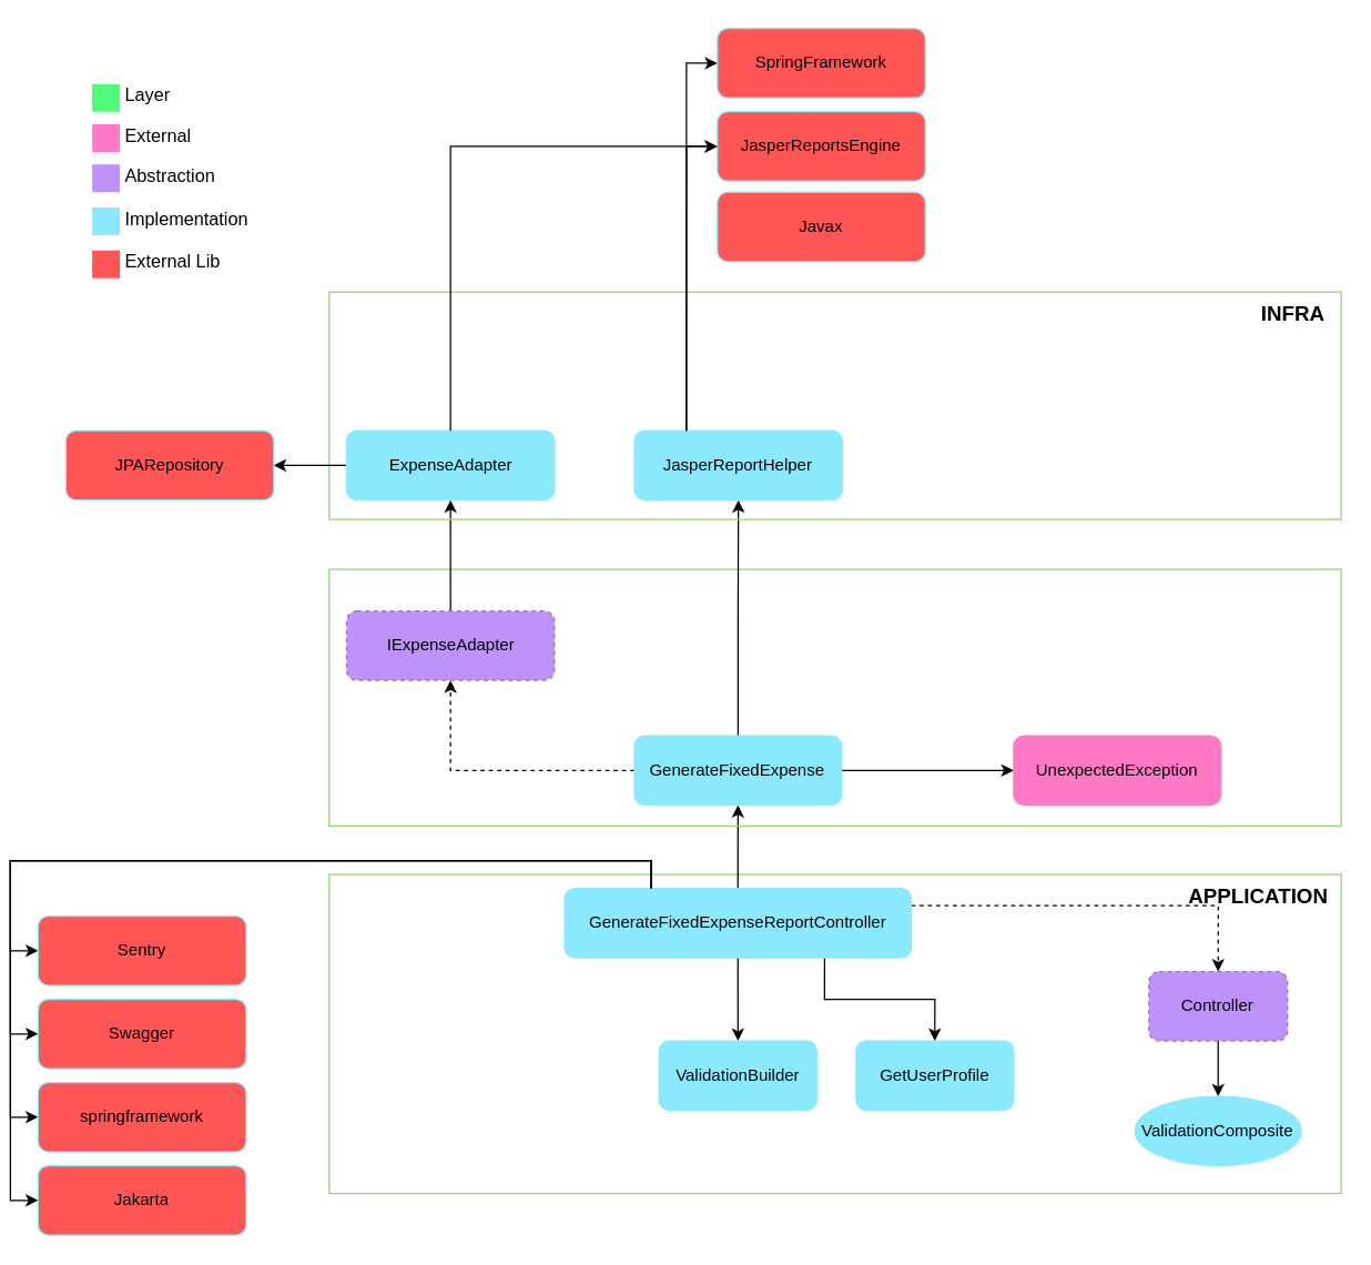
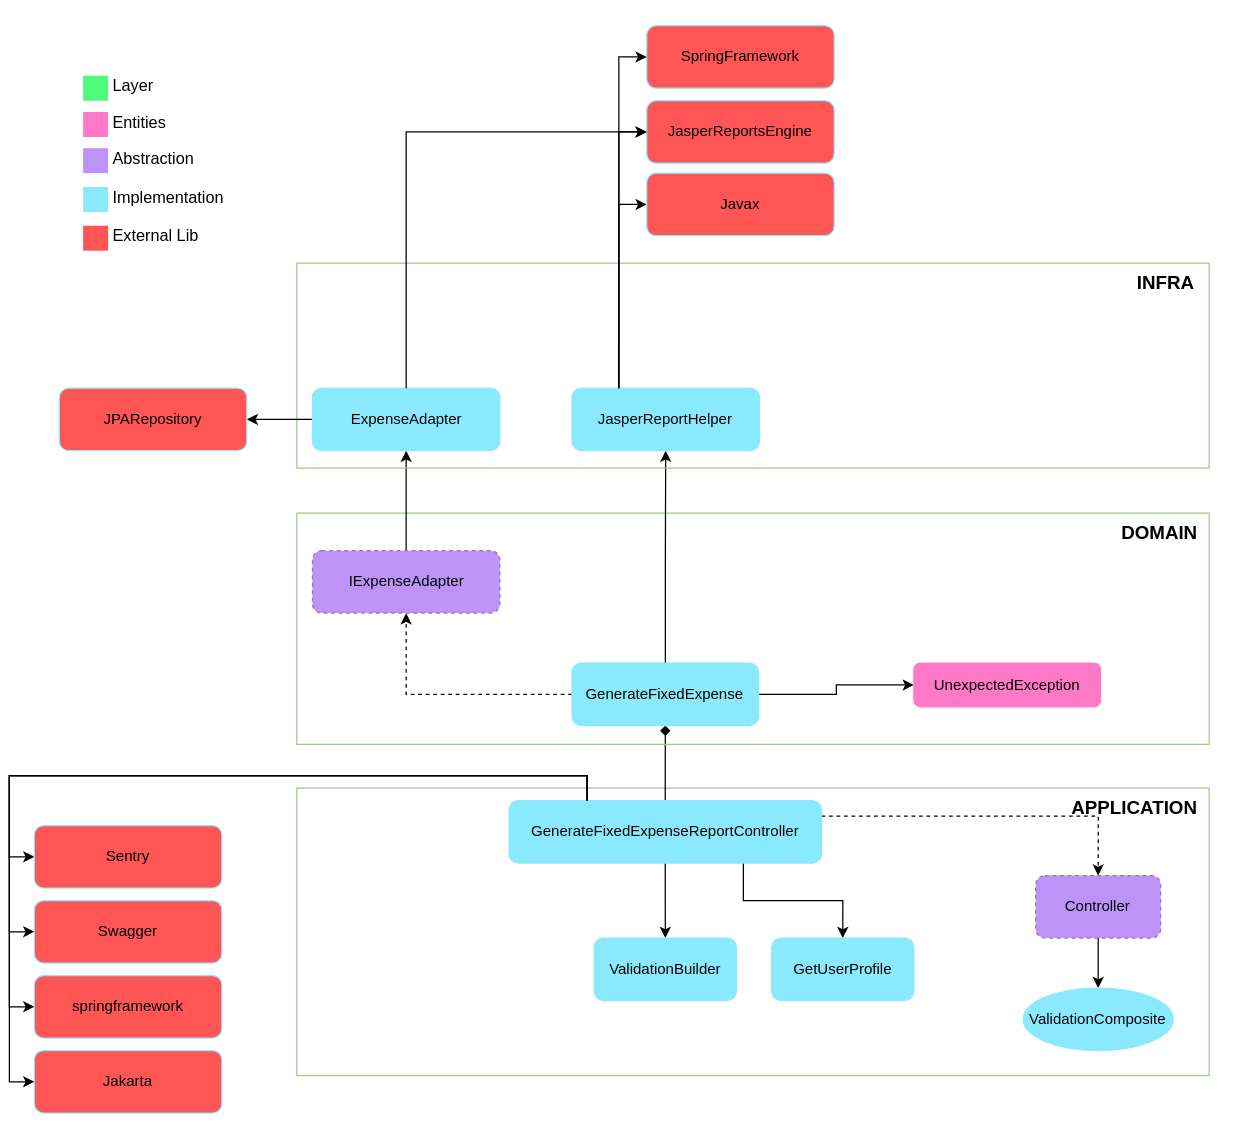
  <mxCell id="0" />
  <mxCell id="1" parent="0" />
  <mxCell id="2" value="" style="rounded=0;whiteSpace=wrap;html=1;strokeColor=#97D077;fillColor=none;" parent="1" vertex="1"><mxGeometry x="230" y="630" width="730" height="230" as="geometry" /></mxCell>
- <mxCell id="3" value="" style="edgeStyle=orthogonalEdgeStyle;rounded=0;orthogonalLoop=1;jettySize=auto;html=1;" parent="1" source="7" target="14" edge="1"><mxGeometry relative="1" as="geometry" /></mxCell>
+ <mxCell id="3" value="" style="edgeStyle=orthogonalEdgeStyle;rounded=0;orthogonalLoop=1;jettySize=auto;html=1;endArrow=diamond;" parent="1" source="7" target="14" edge="1"><mxGeometry relative="1" as="geometry" /></mxCell>
  <mxCell id="4" value="" style="edgeStyle=orthogonalEdgeStyle;rounded=0;orthogonalLoop=1;jettySize=auto;html=1;entryX=0.5;entryY=0;entryDx=0;entryDy=0;dashed=1;exitX=1;exitY=0.25;exitDx=0;exitDy=0;" parent="1" source="7" target="36" edge="1"><mxGeometry relative="1" as="geometry"><mxPoint x="673.45" y="675" as="targetPoint" /></mxGeometry></mxCell>
  <mxCell id="5" value="" style="edgeStyle=orthogonalEdgeStyle;rounded=0;orthogonalLoop=1;jettySize=auto;html=1;entryX=0.5;entryY=0;entryDx=0;entryDy=0;exitX=0.75;exitY=1;exitDx=0;exitDy=0;" parent="1" source="7" target="38" edge="1"><mxGeometry relative="1" as="geometry"><mxPoint x="661.26" y="675" as="targetPoint" /></mxGeometry></mxCell>
  <mxCell id="6" value="" style="edgeStyle=orthogonalEdgeStyle;rounded=0;orthogonalLoop=1;jettySize=auto;html=1;" parent="1" source="7" target="34" edge="1"><mxGeometry relative="1" as="geometry" /></mxCell>
  <mxCell id="7" value="GenerateFixedExpenseReportController" style="rounded=1;whiteSpace=wrap;html=1;strokeColor=#8BE9FD;fillColor=#8BE9FD;" parent="1" vertex="1"><mxGeometry x="399.84" y="640" width="250" height="50" as="geometry" /></mxCell>
  <mxCell id="8" value="&lt;span style=&quot;font-size: 15px;&quot;&gt;&lt;b&gt;APPLICATION&lt;br&gt;&lt;/b&gt;&lt;/span&gt;" style="text;html=1;align=center;verticalAlign=middle;resizable=0;points=[];autosize=1;strokeColor=none;fillColor=none;" parent="1" vertex="1"><mxGeometry x="840" y="630" width="120" height="30" as="geometry" /></mxCell>
  <mxCell id="9" value="" style="rounded=0;whiteSpace=wrap;html=1;strokeColor=#97D077;fillColor=none;" parent="1" vertex="1"><mxGeometry x="230" y="410" width="730" height="185" as="geometry" /></mxCell>
+ <mxCell id="10" value="&lt;span style=&quot;font-size: 15px;&quot;&gt;&lt;b&gt;DOMAIN&lt;/b&gt;&lt;/span&gt;" style="text;html=1;align=center;verticalAlign=middle;resizable=0;points=[];autosize=1;strokeColor=none;fillColor=none;" parent="1" vertex="1"><mxGeometry x="880" y="410" width="80" height="30" as="geometry" /></mxCell>
  <mxCell id="11" value="" style="edgeStyle=orthogonalEdgeStyle;rounded=0;orthogonalLoop=1;jettySize=auto;html=1;entryX=0.5;entryY=1;entryDx=0;entryDy=0;dashed=1;" parent="1" source="14" target="26" edge="1"><mxGeometry relative="1" as="geometry"><mxPoint x="356.88" y="555" as="targetPoint" /></mxGeometry></mxCell>
  <mxCell id="12" value="" style="edgeStyle=orthogonalEdgeStyle;rounded=0;orthogonalLoop=1;jettySize=auto;html=1;" edge="1" parent="1" source="14" target="47"><mxGeometry relative="1" as="geometry" /></mxCell>
  <mxCell id="13" value="" style="edgeStyle=orthogonalEdgeStyle;rounded=0;orthogonalLoop=1;jettySize=auto;html=1;entryX=0.5;entryY=1;entryDx=0;entryDy=0;" edge="1" parent="1" source="14" target="49"><mxGeometry relative="1" as="geometry"><mxPoint x="524.85" y="450" as="targetPoint" /></mxGeometry></mxCell>
  <mxCell id="14" value="GenerateFixedExpense" style="rounded=1;whiteSpace=wrap;html=1;strokeColor=#8BE9FD;fillColor=#8BE9FD;" parent="1" vertex="1"><mxGeometry x="450.17" y="530" width="149.36" height="50" as="geometry" /></mxCell>
  <mxCell id="15" value="" style="rounded=0;whiteSpace=wrap;html=1;strokeColor=none;strokeWidth=3;fillColor=#FF79C6;fontSize=13;fontColor=#F8F8F2;align=right;" parent="1" vertex="1"><mxGeometry x="59" y="89" width="20" height="20" as="geometry" /></mxCell>
- <mxCell id="16" value="&lt;font color=&quot;#000000&quot;&gt;External&lt;/font&gt;" style="text;html=1;resizable=0;points=[];autosize=1;align=left;verticalAlign=middle;spacingTop=-4;fontSize=13;fontColor=#F8F8F2;" parent="1" vertex="1"><mxGeometry x="81" y="89" width="70" height="20" as="geometry" /></mxCell>
+ <mxCell id="16" value="&lt;font color=&quot;#000000&quot;&gt;Entities&lt;/font&gt;" style="text;html=1;resizable=0;points=[];autosize=1;align=left;verticalAlign=middle;spacingTop=-4;fontSize=13;fontColor=#F8F8F2;" parent="1" vertex="1"><mxGeometry x="81" y="89" width="70" height="20" as="geometry" /></mxCell>
  <mxCell id="17" value="" style="rounded=0;whiteSpace=wrap;html=1;strokeColor=none;strokeWidth=3;fillColor=#BD93F9;fontSize=13;fontColor=#F8F8F2;align=right;" parent="1" vertex="1"><mxGeometry x="59" y="118" width="20" height="20" as="geometry" /></mxCell>
  <mxCell id="18" value="&lt;font color=&quot;#000000&quot;&gt;Abstraction&lt;/font&gt;" style="text;html=1;resizable=0;points=[];autosize=1;align=left;verticalAlign=middle;spacingTop=-4;fontSize=13;fontColor=#F8F8F2;" parent="1" vertex="1"><mxGeometry x="81" y="118" width="90" height="20" as="geometry" /></mxCell>
  <mxCell id="19" value="" style="rounded=0;whiteSpace=wrap;html=1;strokeColor=none;strokeWidth=3;fillColor=#8BE9FD;fontSize=13;fontColor=#F8F8F2;align=right;" parent="1" vertex="1"><mxGeometry x="59" y="149" width="20" height="20" as="geometry" /></mxCell>
  <mxCell id="20" value="&lt;font color=&quot;#000000&quot;&gt;Implementation&lt;/font&gt;" style="text;html=1;resizable=0;points=[];autosize=1;align=left;verticalAlign=middle;spacingTop=-4;fontSize=13;fontColor=#F8F8F2;" parent="1" vertex="1"><mxGeometry x="81" y="149" width="110" height="20" as="geometry" /></mxCell>
  <mxCell id="21" value="" style="rounded=0;whiteSpace=wrap;html=1;strokeColor=none;strokeWidth=3;fillColor=#50FA7B;fontSize=13;fontColor=#F8F8F2;align=right;" parent="1" vertex="1"><mxGeometry x="59" y="60" width="20" height="20" as="geometry" /></mxCell>
  <mxCell id="22" value="&lt;font color=&quot;#000000&quot;&gt;Layer&lt;/font&gt;" style="text;html=1;resizable=0;points=[];autosize=1;align=left;verticalAlign=middle;spacingTop=-4;fontSize=13;fontColor=#F8F8F2;strokeColor=none;" parent="1" vertex="1"><mxGeometry x="81" y="60" width="60" height="20" as="geometry" /></mxCell>
  <mxCell id="23" value="" style="rounded=0;whiteSpace=wrap;html=1;strokeColor=none;strokeWidth=3;fillColor=#FF5555;fontSize=13;fontColor=#F8F8F2;align=right;" parent="1" vertex="1"><mxGeometry x="59" y="180" width="20" height="20" as="geometry" /></mxCell>
  <mxCell id="24" value="&lt;font color=&quot;#000000&quot;&gt;External Lib&lt;/font&gt;" style="text;html=1;resizable=0;points=[];autosize=1;align=left;verticalAlign=middle;spacingTop=-4;fontSize=13;fontColor=#F8F8F2;" parent="1" vertex="1"><mxGeometry x="81" y="180" width="90" height="20" as="geometry" /></mxCell>
  <mxCell id="25" value="" style="edgeStyle=orthogonalEdgeStyle;rounded=0;orthogonalLoop=1;jettySize=auto;html=1;" parent="1" source="26" target="29" edge="1"><mxGeometry relative="1" as="geometry" /></mxCell>
  <mxCell id="26" value="IExpenseAdapter" style="rounded=1;whiteSpace=wrap;html=1;strokeColor=#9673a6;fillColor=#BD93F9;dashed=1;" parent="1" vertex="1"><mxGeometry x="242.5" y="440" width="150" height="50" as="geometry" /></mxCell>
  <mxCell id="27" value="" style="rounded=0;whiteSpace=wrap;html=1;strokeColor=#97D077;fillColor=none;" parent="1" vertex="1"><mxGeometry x="230" y="210" width="730" height="164" as="geometry" /></mxCell>
  <mxCell id="28" value="" style="edgeStyle=orthogonalEdgeStyle;rounded=0;orthogonalLoop=1;jettySize=auto;html=1;" parent="1" source="29" target="32" edge="1"><mxGeometry relative="1" as="geometry" /></mxCell>
  <mxCell id="29" value="ExpenseAdapter" style="rounded=1;whiteSpace=wrap;html=1;strokeColor=#8BE9FD;fillColor=#8BE9FD;" parent="1" vertex="1"><mxGeometry x="242.5" y="310" width="150" height="50" as="geometry" /></mxCell>
  <mxCell id="30" value="&lt;b style=&quot;border-color: var(--border-color);&quot;&gt;&lt;font style=&quot;border-color: var(--border-color); font-size: 15px;&quot;&gt;INFRA&lt;br&gt;&lt;/font&gt;&lt;/b&gt;" style="text;html=1;align=center;verticalAlign=middle;resizable=0;points=[];autosize=1;strokeColor=none;fillColor=none;" parent="1" vertex="1"><mxGeometry x="890" y="210" width="70" height="30" as="geometry" /></mxCell>
  <mxCell id="31" value="" style="edgeStyle=orthogonalEdgeStyle;rounded=0;orthogonalLoop=1;jettySize=auto;html=1;" parent="1" edge="1"><mxGeometry relative="1" as="geometry"><mxPoint x="496.9" y="770" as="sourcePoint" /></mxGeometry></mxCell>
  <mxCell id="32" value="JPARepository" style="rounded=1;whiteSpace=wrap;html=1;strokeColor=#8BE9FD;fillColor=#FF5555;" parent="1" vertex="1"><mxGeometry x="40" y="310" width="150" height="50" as="geometry" /></mxCell>
  <mxCell id="33" value="" style="edgeStyle=orthogonalEdgeStyle;rounded=0;orthogonalLoop=1;jettySize=auto;html=1;" parent="1" edge="1"><mxGeometry relative="1" as="geometry"><mxPoint x="631.88" y="310" as="sourcePoint" /></mxGeometry></mxCell>
  <mxCell id="34" value="ValidationBuilder" style="rounded=1;whiteSpace=wrap;html=1;strokeColor=#8BE9FD;fillColor=#8BE9FD;" parent="1" vertex="1"><mxGeometry x="467.97" y="750" width="113.75" height="50" as="geometry" /></mxCell>
  <mxCell id="35" value="" style="edgeStyle=orthogonalEdgeStyle;rounded=0;orthogonalLoop=1;jettySize=auto;html=1;" parent="1" source="36" target="37" edge="1"><mxGeometry relative="1" as="geometry" /></mxCell>
  <mxCell id="36" value="Controller" style="rounded=1;whiteSpace=wrap;html=1;strokeColor=#9673a6;fillColor=#BD93F9;dashed=1;" parent="1" vertex="1"><mxGeometry x="821.25" y="700" width="100" height="50" as="geometry" /></mxCell>
  <mxCell id="37" value="ValidationComposite" style="ellipse;whiteSpace=wrap;html=1;strokeColor=#8BE9FD;fillColor=#8BE9FD;" parent="1" vertex="1"><mxGeometry x="811.25" y="790" width="120" height="50" as="geometry" /></mxCell>
  <mxCell id="38" value="GetUserProfile" style="rounded=1;whiteSpace=wrap;html=1;strokeColor=#8BE9FD;fillColor=#8BE9FD;" parent="1" vertex="1"><mxGeometry x="610" y="750" width="113.75" height="50" as="geometry" /></mxCell>
  <mxCell id="39" value="" style="edgeStyle=orthogonalEdgeStyle;rounded=0;orthogonalLoop=1;jettySize=auto;html=1;entryX=0;entryY=0.5;entryDx=0;entryDy=0;exitX=0.25;exitY=0;exitDx=0;exitDy=0;" parent="1" source="7" target="40" edge="1"><mxGeometry relative="1" as="geometry"><mxPoint x="430" y="685" as="sourcePoint" /><mxPoint x="171" y="675" as="targetPoint" /></mxGeometry></mxCell>
  <mxCell id="40" value="Sentry" style="rounded=1;whiteSpace=wrap;html=1;strokeColor=#8BE9FD;fillColor=#FF5555;" parent="1" vertex="1"><mxGeometry x="20" y="660" width="150" height="50" as="geometry" /></mxCell>
  <mxCell id="41" value="Swagger" style="rounded=1;whiteSpace=wrap;html=1;strokeColor=#8BE9FD;fillColor=#FF5555;" parent="1" vertex="1"><mxGeometry x="20" y="720" width="150" height="50" as="geometry" /></mxCell>
  <mxCell id="42" value="springframework" style="rounded=1;whiteSpace=wrap;html=1;strokeColor=#8BE9FD;fillColor=#FF5555;" parent="1" vertex="1"><mxGeometry x="20" y="780" width="150" height="50" as="geometry" /></mxCell>
  <mxCell id="43" value="" style="edgeStyle=orthogonalEdgeStyle;rounded=0;orthogonalLoop=1;jettySize=auto;html=1;entryX=0;entryY=0.5;entryDx=0;entryDy=0;exitX=0.25;exitY=0;exitDx=0;exitDy=0;" parent="1" source="7" target="41" edge="1"><mxGeometry relative="1" as="geometry"><mxPoint x="470" y="660" as="sourcePoint" /><mxPoint x="30" y="695" as="targetPoint" /></mxGeometry></mxCell>
  <mxCell id="44" value="" style="edgeStyle=orthogonalEdgeStyle;rounded=0;orthogonalLoop=1;jettySize=auto;html=1;entryX=0;entryY=0.5;entryDx=0;entryDy=0;exitX=0.25;exitY=0;exitDx=0;exitDy=0;" parent="1" source="7" target="42" edge="1"><mxGeometry relative="1" as="geometry"><mxPoint x="470" y="660" as="sourcePoint" /><mxPoint x="30" y="755" as="targetPoint" /></mxGeometry></mxCell>
  <mxCell id="45" value="Jakarta" style="rounded=1;whiteSpace=wrap;html=1;strokeColor=#8BE9FD;fillColor=#FF5555;" vertex="1" parent="1"><mxGeometry x="20" y="840" width="150" height="50" as="geometry" /></mxCell>
  <mxCell id="46" value="" style="edgeStyle=orthogonalEdgeStyle;rounded=0;orthogonalLoop=1;jettySize=auto;html=1;entryX=0;entryY=0.5;entryDx=0;entryDy=0;exitX=0.25;exitY=0;exitDx=0;exitDy=0;" edge="1" parent="1" source="7" target="45"><mxGeometry relative="1" as="geometry"><mxPoint x="472" y="650" as="sourcePoint" /><mxPoint x="30" y="815" as="targetPoint" /></mxGeometry></mxCell>
- <mxCell id="47" value="UnexpectedException" style="rounded=1;whiteSpace=wrap;html=1;strokeColor=#FF79C6;fillColor=#FF79C6;" vertex="1" parent="1"><mxGeometry x="723.75" y="530" width="149.36" height="50" as="geometry" /></mxCell>
+ <mxCell id="47" value="UnexpectedException" style="rounded=1;whiteSpace=wrap;html=1;strokeColor=#FF79C6;fillColor=#FF79C6;" vertex="1" parent="1"><mxGeometry x="723.75" y="530" width="149.36" height="35" as="geometry" /></mxCell>
+ <mxCell id="48" value="" style="edgeStyle=orthogonalEdgeStyle;rounded=0;orthogonalLoop=1;jettySize=auto;html=1;entryX=0;entryY=0.5;entryDx=0;entryDy=0;exitX=0.25;exitY=0;exitDx=0;exitDy=0;" edge="1" parent="1" source="49" target="50"><mxGeometry relative="1" as="geometry"><mxPoint x="525.17" y="230" as="targetPoint" /></mxGeometry></mxCell>
  <mxCell id="49" value="JasperReportHelper" style="rounded=1;whiteSpace=wrap;html=1;strokeColor=#8BE9FD;fillColor=#8BE9FD;" vertex="1" parent="1"><mxGeometry x="450.17" y="310" width="150" height="50" as="geometry" /></mxCell>
  <mxCell id="50" value="Javax" style="rounded=1;whiteSpace=wrap;html=1;strokeColor=#8BE9FD;fillColor=#FF5555;" vertex="1" parent="1"><mxGeometry x="510" y="138" width="150" height="50" as="geometry" /></mxCell>
  <mxCell id="51" value="JasperReportsEngine" style="rounded=1;whiteSpace=wrap;html=1;strokeColor=#8BE9FD;fillColor=#FF5555;" vertex="1" parent="1"><mxGeometry x="510" y="80" width="150" height="50" as="geometry" /></mxCell>
  <mxCell id="52" value="" style="edgeStyle=orthogonalEdgeStyle;rounded=0;orthogonalLoop=1;jettySize=auto;html=1;entryX=0;entryY=0.5;entryDx=0;entryDy=0;exitX=0.25;exitY=0;exitDx=0;exitDy=0;" edge="1" parent="1" source="49" target="51"><mxGeometry relative="1" as="geometry"><mxPoint x="498" y="320" as="sourcePoint" /><mxPoint x="520" y="173" as="targetPoint" /></mxGeometry></mxCell>
  <mxCell id="53" value="" style="edgeStyle=orthogonalEdgeStyle;rounded=0;orthogonalLoop=1;jettySize=auto;html=1;entryX=0;entryY=0.5;entryDx=0;entryDy=0;exitX=0.5;exitY=0;exitDx=0;exitDy=0;" edge="1" parent="1" source="29" target="51"><mxGeometry relative="1" as="geometry"><mxPoint x="535" y="540" as="sourcePoint" /><mxPoint x="535" y="370" as="targetPoint" /></mxGeometry></mxCell>
  <mxCell id="54" value="SpringFramework" style="rounded=1;whiteSpace=wrap;html=1;strokeColor=#8BE9FD;fillColor=#FF5555;" vertex="1" parent="1"><mxGeometry x="510" y="20" width="150" height="50" as="geometry" /></mxCell>
  <mxCell id="55" value="" style="edgeStyle=orthogonalEdgeStyle;rounded=0;orthogonalLoop=1;jettySize=auto;html=1;entryX=0;entryY=0.5;entryDx=0;entryDy=0;exitX=0.25;exitY=0;exitDx=0;exitDy=0;" edge="1" parent="1" source="49" target="54"><mxGeometry relative="1" as="geometry"><mxPoint x="490" y="290" as="sourcePoint" /><mxPoint x="520" y="115" as="targetPoint" /></mxGeometry></mxCell>
